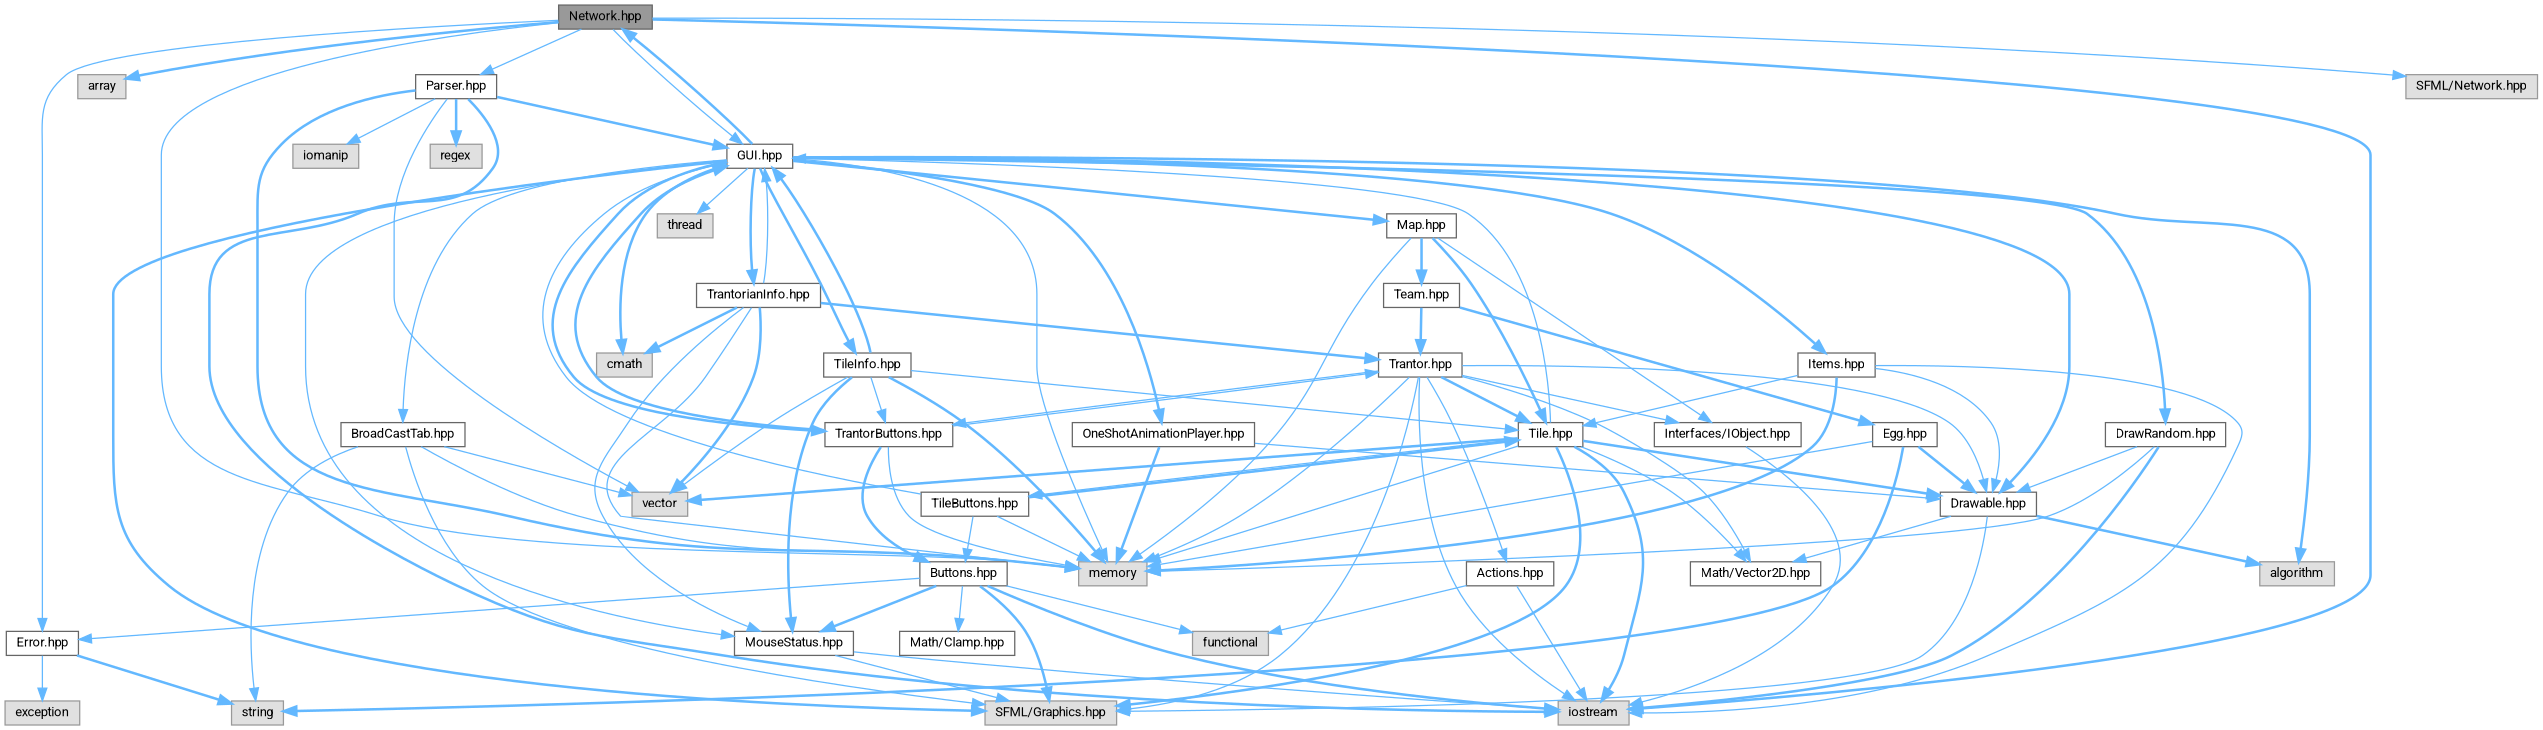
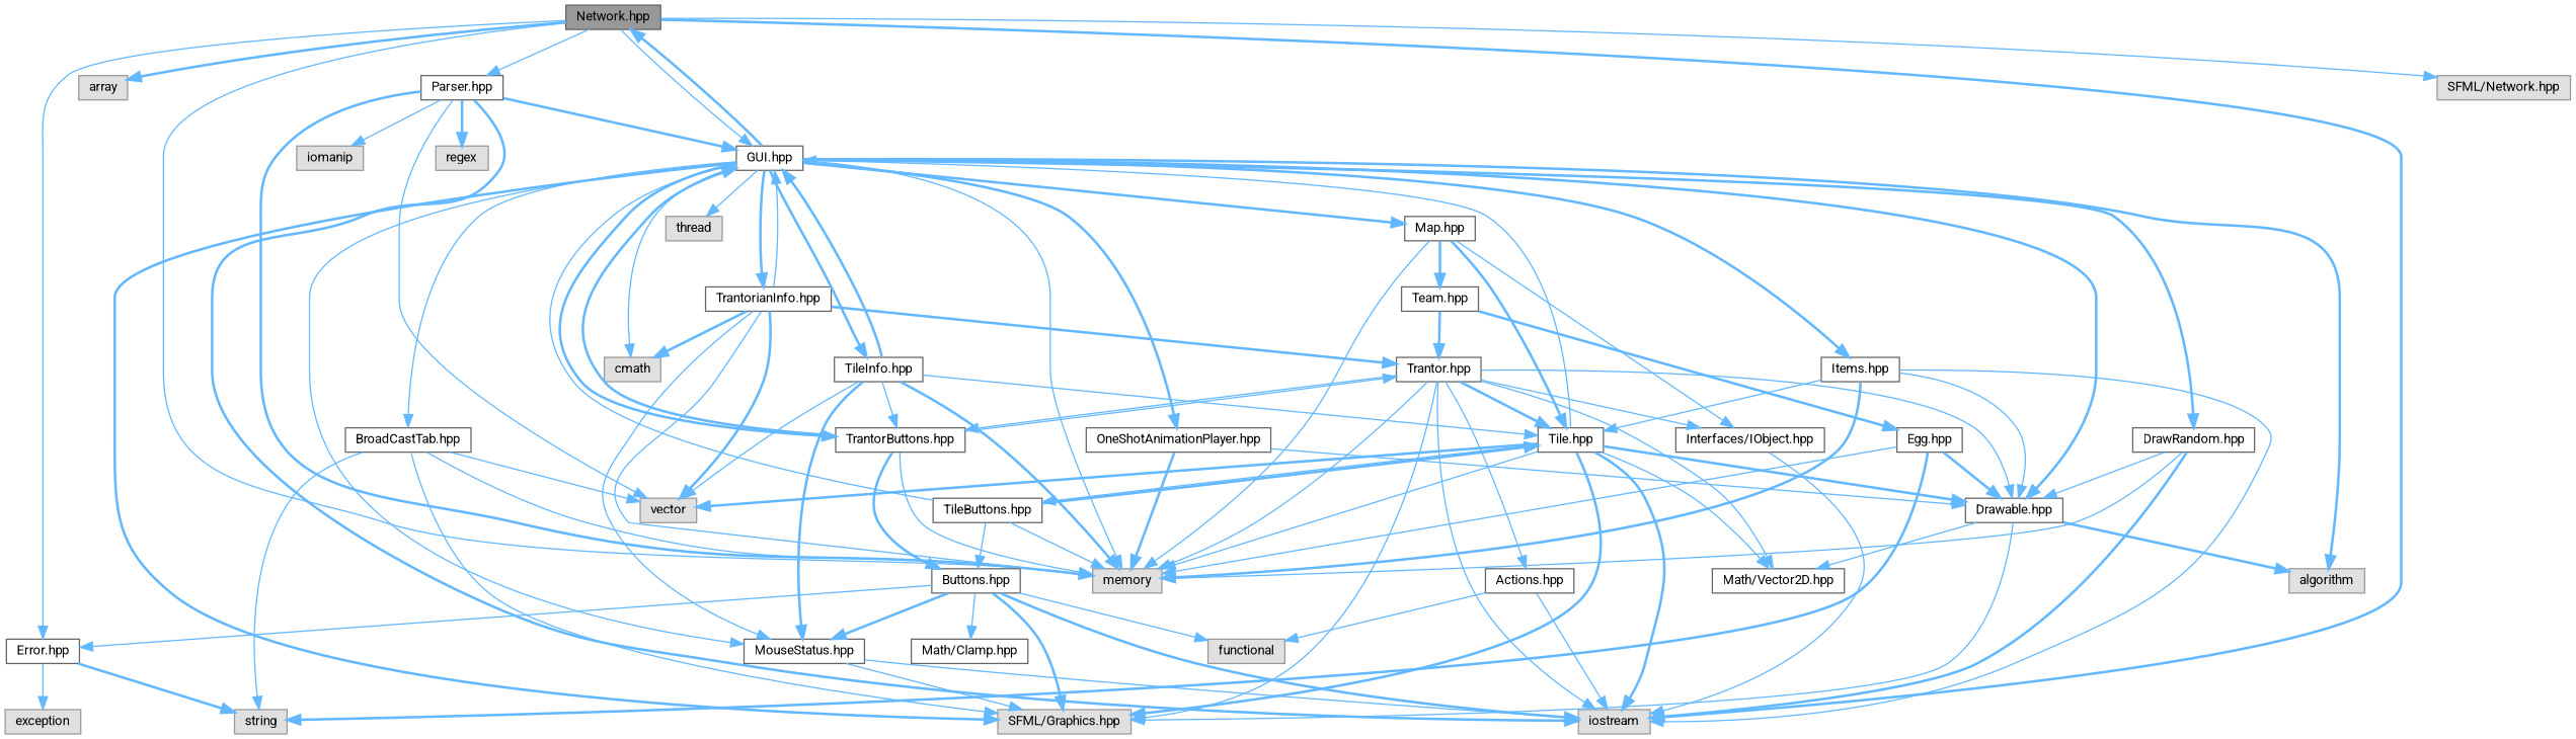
  digraph {
    fontname=Roboto
    node [color=grey40 fillcolor=white fontname=Roboto fontsize=10 shape=box style=filled]
    edge [color=steelblue1 fontname=Roboto fontsize=10 labelfontname=Helvetica labelfontsize=10 style=solid]
    n1 [color=gray40 fillcolor=grey60 fontcolor=black height=0.2 label="Network.hpp" width=0.4]
    n2 [color=grey60 fillcolor="#E0E0E0" height=0.2 label=memory width=0.4]
    n3 [color=grey60 fillcolor="#E0E0E0" height=0.2 label=array width=0.4]
    n4 [color=grey60 fillcolor="#E0E0E0" height=0.2 label=iostream width=0.4]
    n5 [height=0.2 label="Error.hpp" width=0.4]
    n6 [height=0.2 label="Parser.hpp" width=0.4]
    n7 [height=0.2 label="GUI.hpp" width=0.4]
    n8 [color=grey60 fillcolor="#E0E0E0" height=0.2 label="SFML/Network.hpp" width=0.4]
    n9 [color=grey60 fillcolor="#E0E0E0" height=0.2 label=exception width=0.4]
    n10 [color=grey60 fillcolor="#E0E0E0" height=0.2 label=string width=0.4]
    n11 [color=grey60 fillcolor="#E0E0E0" height=0.2 label=vector width=0.4]
    n12 [color=grey60 fillcolor="#E0E0E0" height=0.2 label=iomanip width=0.4]
    n13 [color=grey60 fillcolor="#E0E0E0" height=0.2 label=regex width=0.4]
    n14 [color=grey60 fillcolor="#E0E0E0" height=0.2 label=thread width=0.4]
    n15 [color=grey60 fillcolor="#E0E0E0" height=0.2 label="SFML/Graphics.hpp" width=0.4]
    n16 [height=0.2 label="MouseStatus.hpp" width=0.4]
    n17 [height=0.2 label="Drawable.hpp" width=0.4]
    n18 [color=grey60 fillcolor="#E0E0E0" height=0.2 label=algorithm width=0.4]
    n19 [height=0.2 label="Items.hpp" width=0.4]
    n20 [height=0.2 label="Map.hpp" width=0.4]
    n21 [height=0.2 label="TrantorButtons.hpp" width=0.4]
    n22 [height=0.2 label="TrantorianInfo.hpp" width=0.4]
    n23 [color=grey60 fillcolor="#E0E0E0" height=0.2 label=cmath width=0.4]
    n24 [height=0.2 label="TileInfo.hpp" width=0.4]
    n25 [height=0.2 label="DrawRandom.hpp" width=0.4]
    n26 [height=0.2 label="BroadCastTab.hpp" width=0.4]
    n27 [height=0.2 label="OneShotAnimationPlayer.hpp" width=0.4]
    n28 [height=0.2 label="Math/Vector2D.hpp" width=0.4]
    n29 [height=0.2 label="Tile.hpp" width=0.4]
    n30 [height=0.2 label="Interfaces/IObject.hpp" width=0.4]
    n31 [height=0.2 label="Team.hpp" width=0.4]
    n32 [height=0.2 label="Buttons.hpp" width=0.4]
    n33 [height=0.2 label="Trantor.hpp" width=0.4]
    n34 [height=0.2 label="TileButtons.hpp" width=0.4]
    n35 [height=0.2 label="Math/Clamp.hpp" width=0.4]
    n36 [color=grey60 fillcolor="#E0E0E0" height=0.2 label=functional width=0.4]
    n37 [height=0.2 label="Egg.hpp" width=0.4]
    n38 [height=0.2 label="Actions.hpp" width=0.4]
    n1 -> n2
    n1 -> n3 [style=bold]
    n1 -> n4 [style=bold]
    n1 -> n5
    n1 -> n6
    n1 -> n7
    n1 -> n8
    n5 -> n9
    n5 -> n10 [style=bold]
    n6 -> n2 [style=bold]
    n6 -> n4 [style=bold]
    n6 -> n7 [style=bold]
    n6 -> n11
    n6 -> n12
    n6 -> n13 [style=bold]
    n7 -> n1 [style=bold]
    n7 -> n2
    n7 -> n14
    n7 -> n15 [style=bold]
    n7 -> n16
    n7 -> n17 [style=bold]
    n7 -> n18 [style=bold]
    n7 -> n19 [style=bold]
    n7 -> n20 [style=bold]
    n7 -> n21 [style=bold]
    n7 -> n22 [style=bold]
-   n7 -> n23 [style=bold]
+   n7 -> n23
    n7 -> n24 [style=bold]
    n7 -> n25 [style=bold]
    n7 -> n26
    n7 -> n27 [style=bold]
    n16 -> n4
    n16 -> n15
    n17 -> n15
    n17 -> n18 [style=bold]
    n17 -> n28
    n19 -> n2 [style=bold]
    n19 -> n4
    n19 -> n17
    n19 -> n29
    n20 -> n2
    n20 -> n29 [style=bold]
    n20 -> n30
    n20 -> n31 [style=bold]
    n21 -> n2
    n21 -> n7 [style=bold]
    n21 -> n32 [style=bold]
    n21 -> n33
    n22 -> n2
    n22 -> n7
    n22 -> n11 [style=bold]
    n22 -> n16
    n22 -> n23 [style=bold]
    n22 -> n33 [style=bold]
    n24 -> n2 [style=bold]
    n24 -> n7 [style=bold]
    n24 -> n11
    n24 -> n16 [style=bold]
    n24 -> n21
    n24 -> n29
    n25 -> n2
    n25 -> n4 [style=bold]
    n25 -> n17
    n26 -> n2
    n26 -> n10
    n26 -> n11
    n26 -> n15
    n27 -> n2 [style=bold]
    n27 -> n17
    n29 -> n2
    n29 -> n4 [style=bold]
    n29 -> n7
    n29 -> n11 [style=bold]
    n29 -> n15 [style=bold]
    n29 -> n17 [style=bold]
    n29 -> n28
    n29 -> n34
    n30 -> n4
    n31 -> n33 [style=bold]
    n31 -> n37 [style=bold]
    n32 -> n4 [style=bold]
    n32 -> n5
    n32 -> n15 [style=bold]
    n32 -> n16 [style=bold]
    n32 -> n35
    n32 -> n36
    n33 -> n2
    n33 -> n4
    n33 -> n15
    n33 -> n17
    n33 -> n21
    n33 -> n28
    n33 -> n29 [style=bold]
    n33 -> n30
    n33 -> n38
    n34 -> n2
    n34 -> n7
    n34 -> n29 [style=bold]
    n34 -> n32
    n37 -> n2
    n37 -> n10 [style=bold]
    n37 -> n17 [style=bold]
    n38 -> n4
    n38 -> n36
  }
